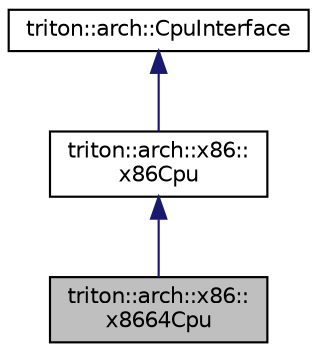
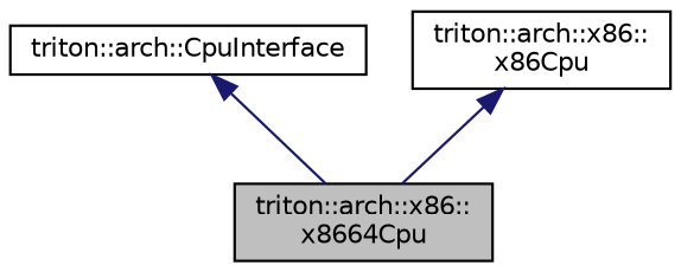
  digraph {
    node [color=black fillcolor=white fontname=Helvetica fontsize=10 shape=record style=filled]
    edge [color=midnightblue dir=back fontname=Helvetica fontsize=10 labelfontname=Helvetica labelfontsize=10 style=solid]
    n1 [fillcolor=grey75 fontcolor=black height=0.2 label="triton::arch::x86::\lx8664Cpu" width=0.4]
    n2 [height=0.2 label="triton::arch::CpuInterface" width=0.4]
    n3 [height=0.2 label="triton::arch::x86::\lx86Cpu" width=0.4]
-   n2 -> n3
+   n2 -> n1
    n3 -> n1
  }
